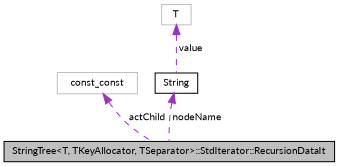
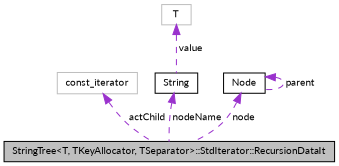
  digraph {
    fontname=Lato
    node [color=black fillcolor=white fontname=Lato fontsize=10 shape=record style=filled]
    edge [color=darkorchid3 dir=back fontname=Lato fontsize=10 labelfontname=Helvetica labelfontsize=10 style=dashed]
    n1 [fillcolor=grey75 fontcolor=black height=0.2 label="StringTree\<T, TKeyAllocator, TSeparator\>::StdIterator::RecursionDataIt" width=0.4]
-   n2 [color=grey75 height=0.2 label=const_const width=0.4]
+   n2 [color=grey75 height=0.2 label=const_iterator width=0.4]
    n3 [height=0.2 label=String width=0.4]
+   n4 [height=0.2 label="Node" width=0.4]
    n5 [color=grey75 height=0.2 label=T width=0.4]
    n2 -> n1 [label=" actChild"]
    n3 -> n1 [label=" nodeName"]
+   n4 -> n1 [label=" node"]
+   n4 -> n4 [label=" parent"]
    n5 -> n3 [label=" value"]
  }
